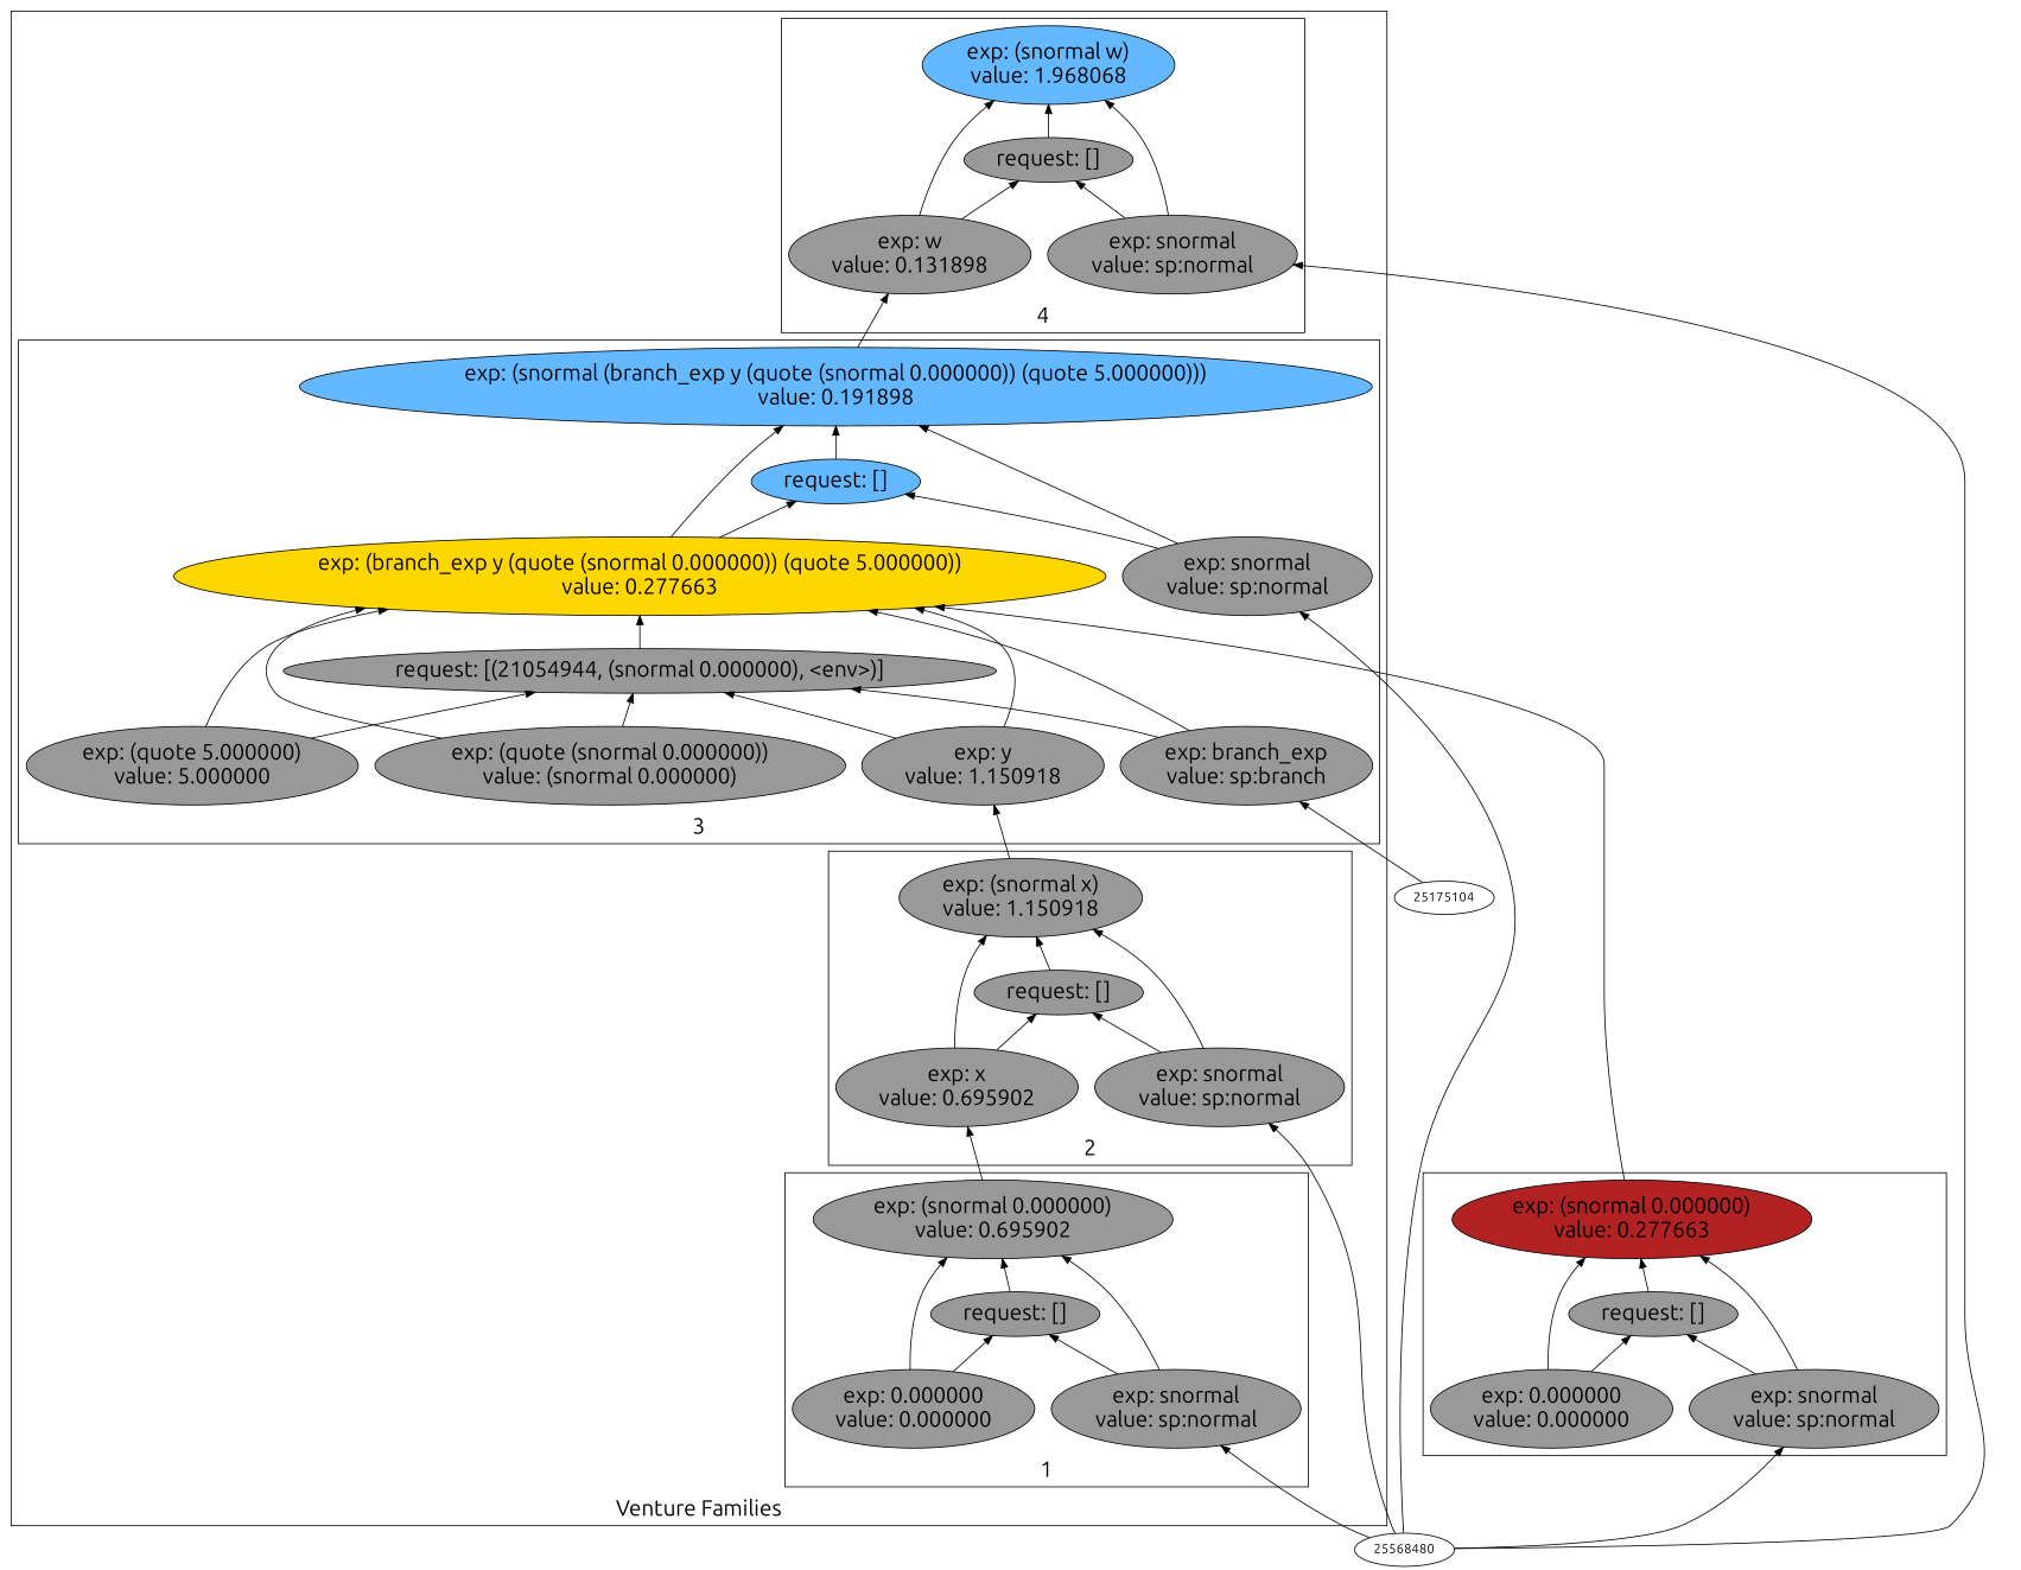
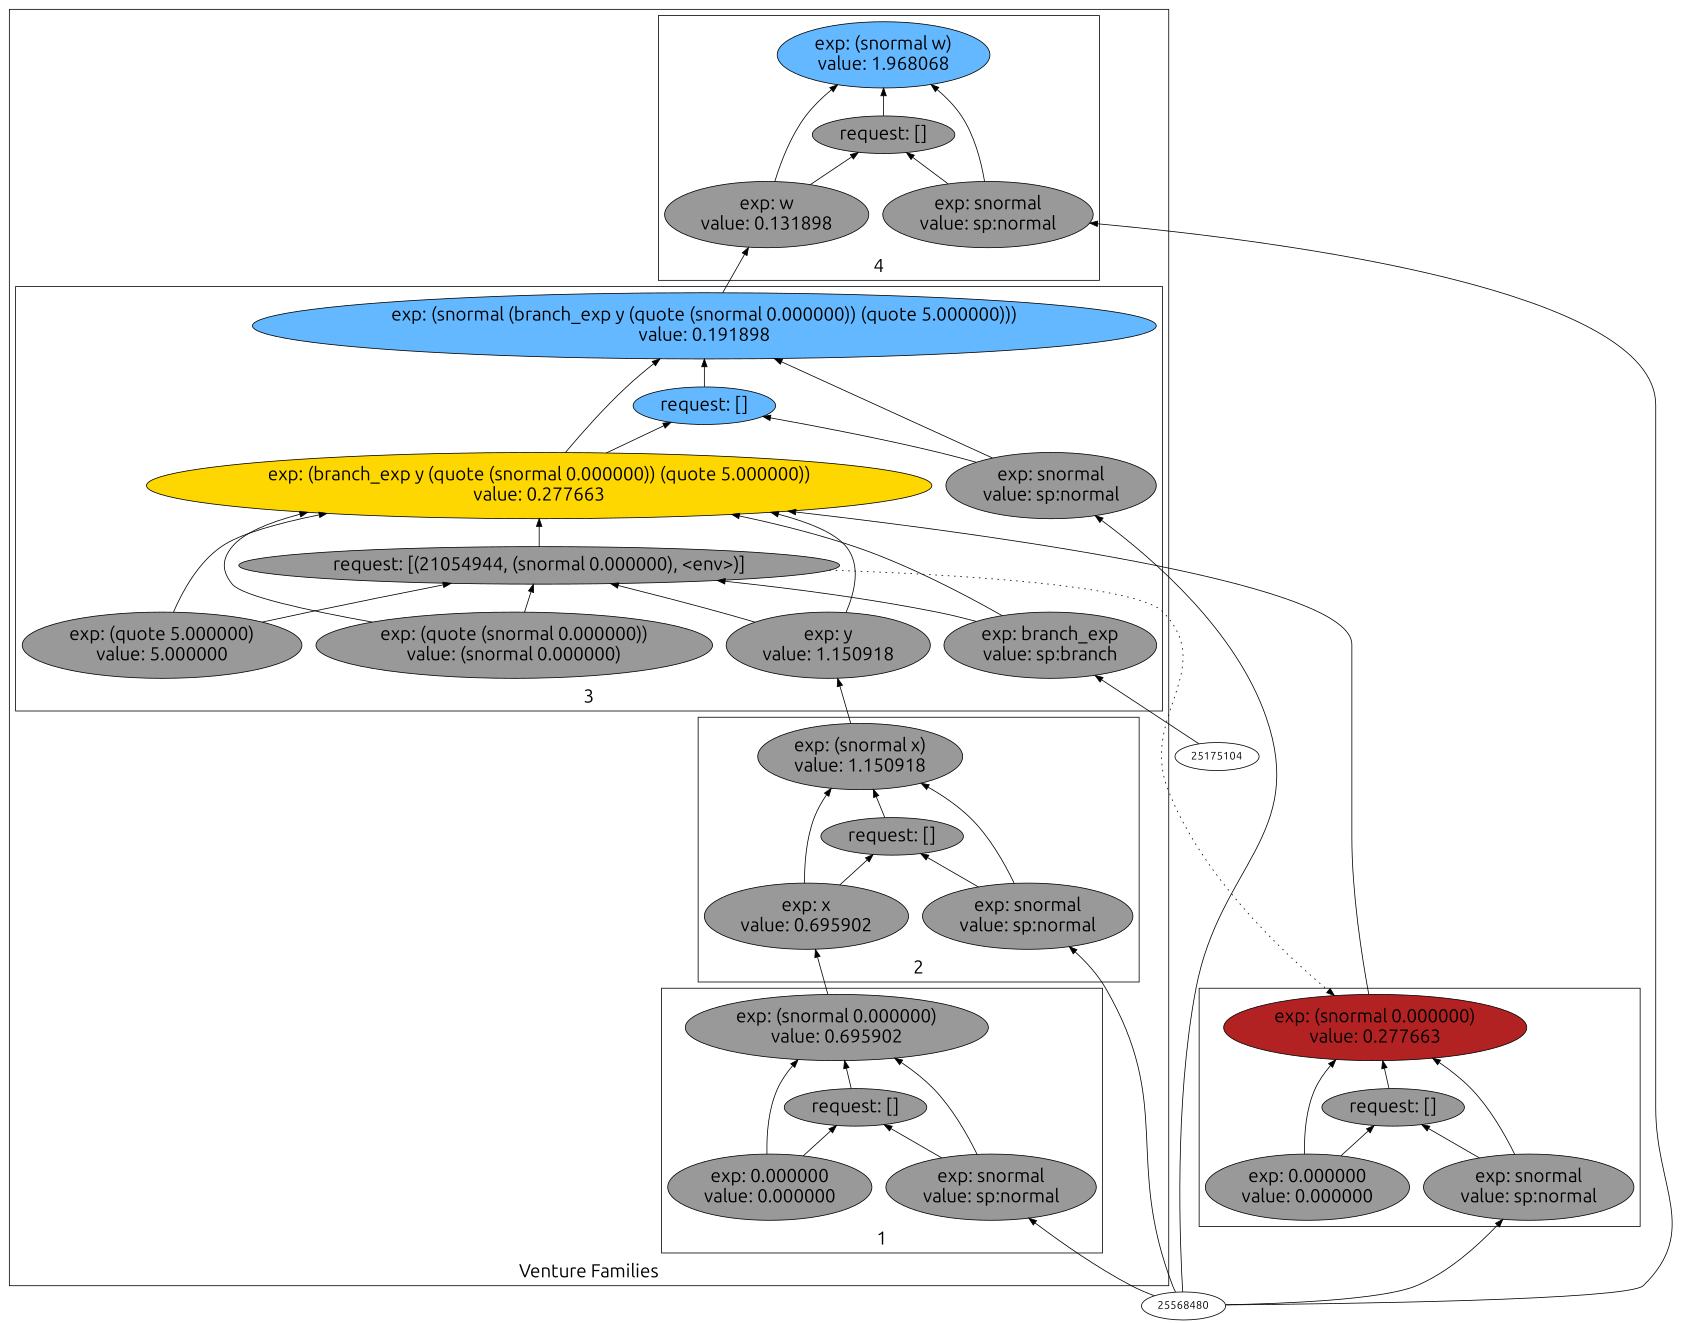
  digraph {
    fontname=Ubuntu
    fontsize=24
    rankdir=BT
    node [fillcolor=grey60 fontname=Ubuntu fontsize=24 shape=ellipse style=filled]
    edge [arrowhead=normal color=black constraint=true fontname=Ubuntu style=solid]
    n1 [label="exp: (snormal 0.000000)\nvalue: 0.695902"]
    n2 [label="request: []"]
    n3 [label="exp: snormal\nvalue: sp:normal"]
    n4 [label="exp: 0.000000\nvalue: 0.000000"]
    n5 [label="exp: (snormal x)\nvalue: 1.150918"]
    n6 [label="request: []"]
    n7 [label="exp: snormal\nvalue: sp:normal"]
    n8 [label="exp: x\nvalue: 0.695902"]
    n9 [fillcolor=steelblue1 label="exp: (snormal (branch_exp y (quote (snormal 0.000000)) (quote 5.000000)))\nvalue: 0.191898"]
    n10 [fillcolor=steelblue1 label="request: []"]
    n11 [label="exp: snormal\nvalue: sp:normal"]
    n12 [fillcolor=gold label="exp: (branch_exp y (quote (snormal 0.000000)) (quote 5.000000))\nvalue: 0.277663"]
    n13 [label="request: [(21054944, (snormal 0.000000), <env>)]"]
    n14 [label="exp: branch_exp\nvalue: sp:branch"]
    n15 [label="exp: y\nvalue: 1.150918"]
    n16 [label="exp: (quote (snormal 0.000000))\nvalue: (snormal 0.000000)"]
    n17 [label="exp: (quote 5.000000)\nvalue: 5.000000"]
    n18 [fillcolor=steelblue1 label="exp: (snormal w)\nvalue: 1.968068"]
    n19 [label="request: []"]
    n20 [label="exp: snormal\nvalue: sp:normal"]
    n21 [label="exp: w\nvalue: 0.131898"]
    n22 [fillcolor=firebrick label="exp: (snormal 0.000000)\nvalue: 0.277663"]
    n23 [label="request: []"]
    n24 [label="exp: snormal\nvalue: sp:normal"]
    n25 [label="exp: 0.000000\nvalue: 0.000000"]
    25568480 [fillcolor="" fontsize="" shape="" style=""]
    25175104 [fillcolor="" fontsize="" shape="" style=""]
    subgraph cluster_1 {
      label="Venture Families"
      subgraph cluster_2 {
        label=1
        n1
        n2
        n3
        n4
      }
      subgraph cluster_3 {
        label=2
        n5
        n6
        n7
        n8
      }
      subgraph cluster_4 {
        label=3
        n9
        n10
        n11
        n12
        n13
        n14
        n15
        n16
        n17
      }
      subgraph cluster_5 {
        label=4
        n18
        n19
        n20
        n21
      }
    }
    subgraph cluster_6 {
      n22
      n23
      n24
      n25
    }
    n1 -> n8
    n2 -> n1
    n3 -> n1
    n3 -> n2
    n4 -> n1
    n4 -> n2
    n5 -> n15
    n6 -> n5
    n7 -> n5
    n7 -> n6
    n8 -> n5
    n8 -> n6
    n9 -> n21
    n10 -> n9
    n11 -> n9
    n11 -> n10
    n12 -> n9
    n12 -> n10
    n13 -> n12
+   n13 -> n22 [constraint=false style=dotted]
    n14 -> n12
    n14 -> n13
    n15 -> n12
    n15 -> n13
    n16 -> n12
    n16 -> n13
    n17 -> n12
    n17 -> n13
    n19 -> n18
    n20 -> n18
    n20 -> n19
    n21 -> n18
    n21 -> n19
    n22 -> n12
    n23 -> n22
    n24 -> n22
    n24 -> n23
    n25 -> n22
    n25 -> n23
    25568480 -> n3
    25568480 -> n7
    25568480 -> n11
    25568480 -> n20
    25568480 -> n24
    25175104 -> n14
  }
